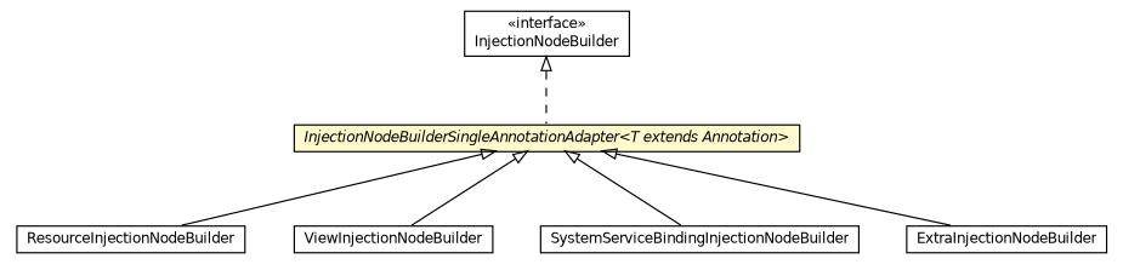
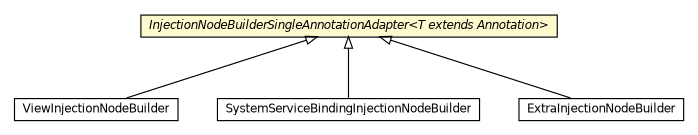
  digraph {
    nodesep=0.25
    ranksep=0.5
    node [fontcolor=black fontname=Helvetica fontsize=10.0 shape=plaintext]
    edge [arrowtail=empty dir=back fontname=Helvetica fontsize=10 headport=p labelfontname=Helvetica labelfontsize=10 tailport=p]
-   n1 [label=<<table title="org.androidtransfuse.gen.variableBuilder.ResourceInjectionNodeBuilder" border="0" cellborder="1" cellspacing="0" cellpadding="2" port="p" href="./ResourceInjectionNodeBuilder.html"> 		<tr><td><table border="0" cellspacing="0" cellpadding="1"> <tr><td align="center" balign="center"> ResourceInjectionNodeBuilder </td></tr> 		</table></td></tr> 		</table>>]
-   n2 [label=<<table title="org.androidtransfuse.gen.variableBuilder.InjectionNodeBuilder" border="0" cellborder="1" cellspacing="0" cellpadding="2" port="p" href="./InjectionNodeBuilder.html"> 		<tr><td><table border="0" cellspacing="0" cellpadding="1"> <tr><td align="center" balign="center"> &#171;interface&#187; </td></tr> <tr><td align="center" balign="center"> InjectionNodeBuilder </td></tr> 		</table></td></tr> 		</table>>]
    n3 [label=<<table title="org.androidtransfuse.gen.variableBuilder.InjectionNodeBuilderSingleAnnotationAdapter" border="0" cellborder="1" cellspacing="0" cellpadding="2" port="p" bgcolor="lemonChiffon" href="./InjectionNodeBuilderSingleAnnotationAdapter.html"> 		<tr><td><table border="0" cellspacing="0" cellpadding="1"> <tr><td align="center" balign="center"><font face="Helvetica-Oblique"> InjectionNodeBuilderSingleAnnotationAdapter&lt;T extends Annotation&gt; </font></td></tr> 		</table></td></tr> 		</table>>]
    n4 [label=<<table title="org.androidtransfuse.gen.variableBuilder.ViewInjectionNodeBuilder" border="0" cellborder="1" cellspacing="0" cellpadding="2" port="p" href="./ViewInjectionNodeBuilder.html"> 		<tr><td><table border="0" cellspacing="0" cellpadding="1"> <tr><td align="center" balign="center"> ViewInjectionNodeBuilder </td></tr> 		</table></td></tr> 		</table>>]
    n5 [label=<<table title="org.androidtransfuse.gen.variableBuilder.SystemServiceBindingInjectionNodeBuilder" border="0" cellborder="1" cellspacing="0" cellpadding="2" port="p" href="./SystemServiceBindingInjectionNodeBuilder.html"> 		<tr><td><table border="0" cellspacing="0" cellpadding="1"> <tr><td align="center" balign="center"> SystemServiceBindingInjectionNodeBuilder </td></tr> 		</table></td></tr> 		</table>>]
    n6 [label=<<table title="org.androidtransfuse.gen.variableBuilder.ExtraInjectionNodeBuilder" border="0" cellborder="1" cellspacing="0" cellpadding="2" port="p" href="./ExtraInjectionNodeBuilder.html"> 		<tr><td><table border="0" cellspacing="0" cellpadding="1"> <tr><td align="center" balign="center"> ExtraInjectionNodeBuilder </td></tr> 		</table></td></tr> 		</table>>]
-   n2 -> n3 [style=dashed]
-   n3 -> n1
    n3 -> n4
    n3 -> n5
    n3 -> n6
  }
